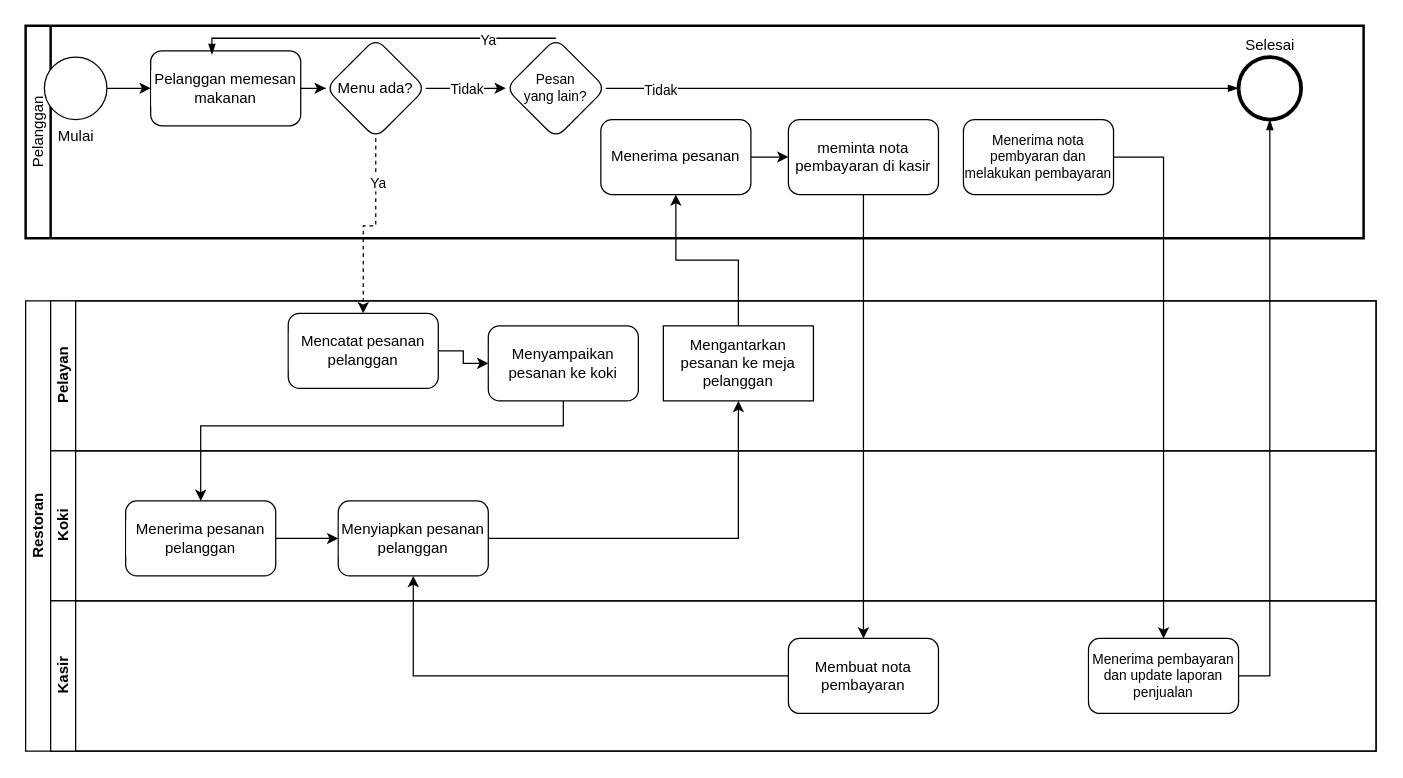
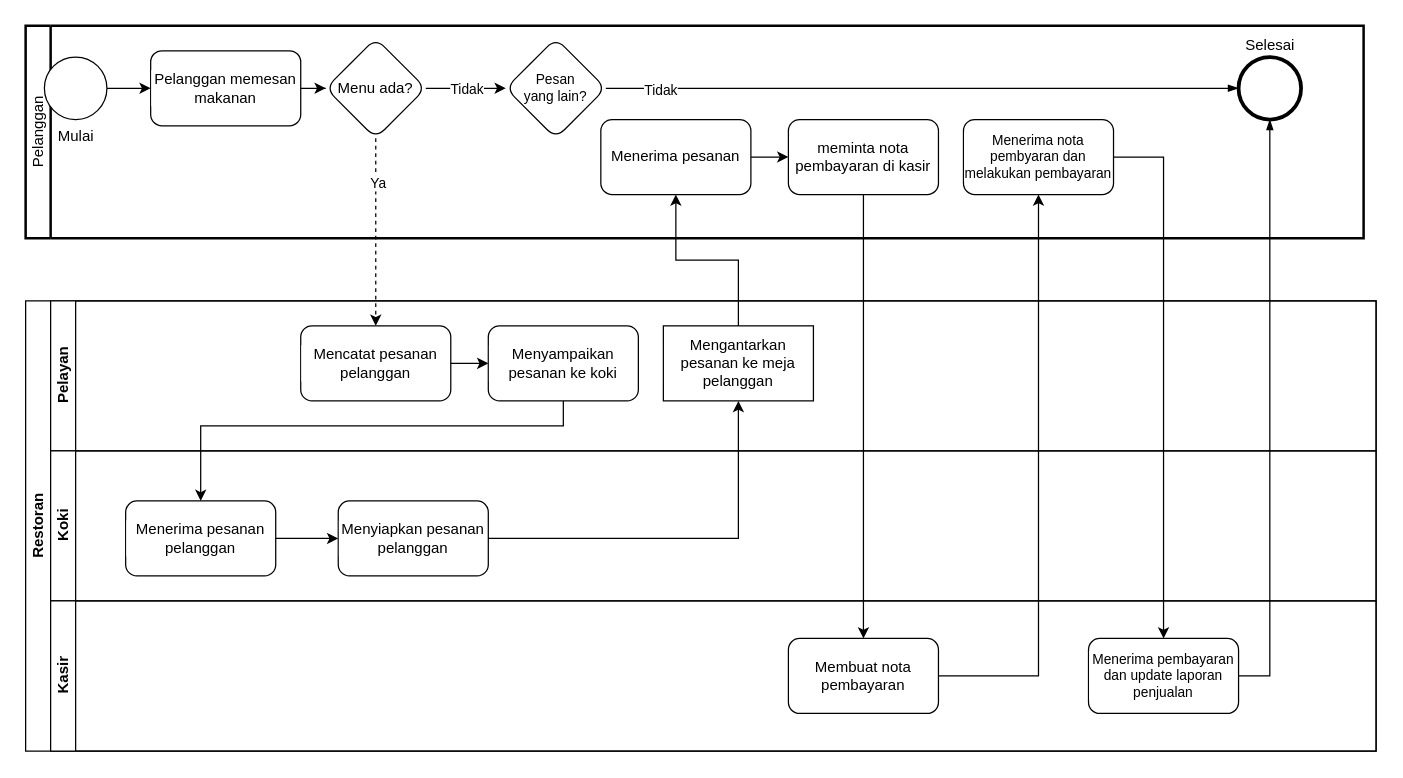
  <mxCell id="0" />
  <mxCell id="1" parent="0" />
  <mxCell id="2" value="Pelanggan" style="swimlane;html=1;startSize=20;fontStyle=0;collapsible=0;horizontal=0;swimlaneLine=1;swimlaneFillColor=#ffffff;strokeWidth=2;whiteSpace=wrap;" vertex="1" parent="1"><mxGeometry x="20" y="20" width="1070" height="170" as="geometry" /></mxCell>
  <mxCell id="3" value="" style="edgeStyle=orthogonalEdgeStyle;rounded=0;orthogonalLoop=1;jettySize=auto;html=1;" edge="1" parent="2" source="4" target="6"><mxGeometry relative="1" as="geometry" /></mxCell>
  <mxCell id="4" value="Mulai" style="points=[[0.145,0.145,0],[0.5,0,0],[0.855,0.145,0],[1,0.5,0],[0.855,0.855,0],[0.5,1,0],[0.145,0.855,0],[0,0.5,0]];shape=mxgraph.bpmn.event;html=1;verticalLabelPosition=bottom;labelBackgroundColor=#ffffff;verticalAlign=top;align=center;perimeter=ellipsePerimeter;outlineConnect=0;aspect=fixed;outline=standard;symbol=general;" vertex="1" parent="2"><mxGeometry x="15" y="25" width="50" height="50" as="geometry" /></mxCell>
  <mxCell id="5" value="" style="edgeStyle=orthogonalEdgeStyle;rounded=0;orthogonalLoop=1;jettySize=auto;html=1;" edge="1" parent="2" source="6" target="9"><mxGeometry relative="1" as="geometry" /></mxCell>
  <mxCell id="6" value="Pelanggan memesan makanan" style="rounded=1;whiteSpace=wrap;html=1;verticalAlign=middle;labelBackgroundColor=#ffffff;labelPosition=center;verticalLabelPosition=middle;align=center;" vertex="1" parent="2"><mxGeometry x="100" y="20" width="120" height="60" as="geometry" /></mxCell>
  <mxCell id="7" value="" style="edgeStyle=orthogonalEdgeStyle;rounded=0;orthogonalLoop=1;jettySize=auto;html=1;" edge="1" parent="2" source="9" target="10"><mxGeometry relative="1" as="geometry" /></mxCell>
  <mxCell id="8" value="Tidak" style="edgeLabel;html=1;align=center;verticalAlign=middle;resizable=0;points=[];" vertex="1" connectable="0" parent="7"><mxGeometry relative="1" as="geometry"><mxPoint as="offset" /></mxGeometry></mxCell>
  <mxCell id="9" value="Menu ada?" style="rhombus;whiteSpace=wrap;html=1;rounded=1;labelBackgroundColor=#ffffff;" vertex="1" parent="2"><mxGeometry x="240" y="10" width="80" height="80" as="geometry" /></mxCell>
  <mxCell id="10" value="Pesan &lt;br style=&quot;font-size: 11px;&quot;&gt;yang lain?" style="rhombus;whiteSpace=wrap;html=1;rounded=1;labelBackgroundColor=#ffffff;fontSize=11;" vertex="1" parent="2"><mxGeometry x="384" y="10" width="80" height="80" as="geometry" /></mxCell>
- <mxCell id="11" value="" style="edgeStyle=elbowEdgeStyle;fontSize=12;html=1;endArrow=blockThin;endFill=1;rounded=0;exitX=0.5;exitY=0;exitDx=0;exitDy=0;entryX=0.408;entryY=0.05;entryDx=0;entryDy=0;entryPerimeter=0;" edge="1" parent="2" source="10" target="6"><mxGeometry width="160" relative="1" as="geometry"><mxPoint x="300" y="220" as="sourcePoint" /><mxPoint x="160" y="10" as="targetPoint" /><Array as="points"><mxPoint x="149" y="10" /></Array></mxGeometry></mxCell>
- <mxCell id="12" value="Ya" style="edgeLabel;html=1;align=center;verticalAlign=middle;resizable=0;points=[];" vertex="1" connectable="0" parent="11"><mxGeometry x="-0.618" y="1" relative="1" as="geometry"><mxPoint as="offset" /></mxGeometry></mxCell>
  <mxCell id="13" value="" style="edgeStyle=orthogonalEdgeStyle;rounded=0;orthogonalLoop=1;jettySize=auto;html=1;" edge="1" parent="2" source="14" target="15"><mxGeometry relative="1" as="geometry" /></mxCell>
  <mxCell id="14" value="Menerima pesanan" style="rounded=1;whiteSpace=wrap;html=1;labelBackgroundColor=#ffffff;" vertex="1" parent="2"><mxGeometry x="460" y="75" width="120" height="60" as="geometry" /></mxCell>
  <mxCell id="15" value="meminta nota pembayaran di kasir" style="rounded=1;whiteSpace=wrap;html=1;labelBackgroundColor=#ffffff;" vertex="1" parent="2"><mxGeometry x="610" y="75" width="120" height="60" as="geometry" /></mxCell>
  <mxCell id="16" value="Menerima nota pembyaran dan melakukan pembayaran" style="rounded=1;whiteSpace=wrap;html=1;labelBackgroundColor=#ffffff;fontSize=11;" vertex="1" parent="2"><mxGeometry x="750" y="75" width="120" height="60" as="geometry" /></mxCell>
  <mxCell id="17" value="Selesai" style="points=[[0.145,0.145,0],[0.5,0,0],[0.855,0.145,0],[1,0.5,0],[0.855,0.855,0],[0.5,1,0],[0.145,0.855,0],[0,0.5,0]];shape=mxgraph.bpmn.event;html=1;verticalLabelPosition=top;labelBackgroundColor=#ffffff;verticalAlign=bottom;align=center;perimeter=ellipsePerimeter;outlineConnect=0;aspect=fixed;outline=end;symbol=terminate2;labelPosition=center;" vertex="1" parent="2"><mxGeometry x="970" y="25" width="50" height="50" as="geometry" /></mxCell>
  <mxCell id="18" value="" style="edgeStyle=elbowEdgeStyle;fontSize=12;html=1;endArrow=blockThin;endFill=1;rounded=0;exitX=1;exitY=0.5;exitDx=0;exitDy=0;entryX=0;entryY=0.5;entryDx=0;entryDy=0;entryPerimeter=0;" edge="1" parent="2" source="10" target="17"><mxGeometry width="160" relative="1" as="geometry"><mxPoint x="740" y="210" as="sourcePoint" /><mxPoint x="900" y="210" as="targetPoint" /></mxGeometry></mxCell>
  <mxCell id="19" value="Tidak" style="edgeLabel;html=1;align=center;verticalAlign=middle;resizable=0;points=[];" vertex="1" connectable="0" parent="18"><mxGeometry x="-0.83" y="-1" relative="1" as="geometry"><mxPoint as="offset" /></mxGeometry></mxCell>
  <mxCell id="20" value="Restoran" style="swimlane;html=1;childLayout=stackLayout;resizeParent=1;resizeParentMax=0;horizontal=0;startSize=20;horizontalStack=0;whiteSpace=wrap;" vertex="1" parent="1"><mxGeometry x="20" y="240" width="1080" height="360" as="geometry" /></mxCell>
  <mxCell id="21" value="Pelayan" style="swimlane;html=1;startSize=20;horizontal=0;" vertex="1" parent="20"><mxGeometry x="20" width="1060" height="120" as="geometry" /></mxCell>
  <mxCell id="22" value="" style="edgeStyle=orthogonalEdgeStyle;rounded=0;orthogonalLoop=1;jettySize=auto;html=1;" edge="1" parent="21" source="23" target="24"><mxGeometry relative="1" as="geometry" /></mxCell>
- <mxCell id="23" value="Mencatat pesanan pelanggan" style="rounded=1;whiteSpace=wrap;html=1;labelBackgroundColor=#ffffff;" vertex="1" parent="21"><mxGeometry x="190" y="10" width="120" height="60" as="geometry" /></mxCell>
+ <mxCell id="23" value="Mencatat pesanan pelanggan" style="rounded=1;whiteSpace=wrap;html=1;labelBackgroundColor=#ffffff;" vertex="1" parent="21"><mxGeometry x="200" y="20" width="120" height="60" as="geometry" /></mxCell>
  <mxCell id="24" value="Menyampaikan pesanan ke koki" style="rounded=1;whiteSpace=wrap;html=1;labelBackgroundColor=#ffffff;" vertex="1" parent="21"><mxGeometry x="350" y="20" width="120" height="60" as="geometry" /></mxCell>
  <mxCell id="25" value="Mengantarkan pesanan ke meja pelanggan" style="whiteSpace=wrap;html=1;labelBackgroundColor=#ffffff;rounded=0;" vertex="1" parent="21"><mxGeometry x="490" y="20" width="120" height="60" as="geometry" /></mxCell>
  <mxCell id="26" value="Koki" style="swimlane;html=1;startSize=20;horizontal=0;" vertex="1" parent="20"><mxGeometry x="20" y="120" width="1060" height="120" as="geometry" /></mxCell>
  <mxCell id="27" value="" style="edgeStyle=orthogonalEdgeStyle;rounded=0;orthogonalLoop=1;jettySize=auto;html=1;" edge="1" parent="26" source="28" target="29"><mxGeometry relative="1" as="geometry" /></mxCell>
  <mxCell id="28" value="Menerima pesanan pelanggan" style="rounded=1;whiteSpace=wrap;html=1;labelBackgroundColor=#ffffff;" vertex="1" parent="26"><mxGeometry x="60" y="40" width="120" height="60" as="geometry" /></mxCell>
  <mxCell id="29" value="Menyiapkan pesanan pelanggan" style="rounded=1;whiteSpace=wrap;html=1;labelBackgroundColor=#ffffff;" vertex="1" parent="26"><mxGeometry x="230" y="40" width="120" height="60" as="geometry" /></mxCell>
  <mxCell id="30" value="Kasir" style="swimlane;html=1;startSize=20;horizontal=0;" vertex="1" parent="20"><mxGeometry x="20" y="240" width="1060" height="120" as="geometry" /></mxCell>
  <mxCell id="31" value="Membuat nota pembayaran" style="rounded=1;whiteSpace=wrap;html=1;labelBackgroundColor=#ffffff;" vertex="1" parent="30"><mxGeometry x="590" y="30" width="120" height="60" as="geometry" /></mxCell>
  <mxCell id="32" value="Menerima pembayaran dan update laporan penjualan" style="rounded=1;whiteSpace=wrap;html=1;labelBackgroundColor=#ffffff;fontSize=11;" vertex="1" parent="30"><mxGeometry x="830" y="30" width="120" height="60" as="geometry" /></mxCell>
  <mxCell id="33" value="" style="edgeStyle=orthogonalEdgeStyle;rounded=0;orthogonalLoop=1;jettySize=auto;html=1;" edge="1" parent="20" source="24" target="28"><mxGeometry relative="1" as="geometry"><Array as="points"><mxPoint x="430" y="100" /><mxPoint x="140" y="100" /></Array></mxGeometry></mxCell>
  <mxCell id="34" value="" style="edgeStyle=orthogonalEdgeStyle;rounded=0;orthogonalLoop=1;jettySize=auto;html=1;" edge="1" parent="20" source="29" target="25"><mxGeometry relative="1" as="geometry" /></mxCell>
  <mxCell id="35" value="" style="edgeStyle=orthogonalEdgeStyle;rounded=0;orthogonalLoop=1;jettySize=auto;html=1;dashed=1;" edge="1" parent="1" source="9" target="23"><mxGeometry relative="1" as="geometry" /></mxCell>
  <mxCell id="36" value="Ya" style="edgeLabel;html=1;align=center;verticalAlign=middle;resizable=0;points=[];" vertex="1" connectable="0" parent="35"><mxGeometry x="-0.533" y="1" relative="1" as="geometry"><mxPoint as="offset" /></mxGeometry></mxCell>
  <mxCell id="37" value="" style="edgeStyle=orthogonalEdgeStyle;rounded=0;orthogonalLoop=1;jettySize=auto;html=1;" edge="1" parent="1" source="25" target="14"><mxGeometry relative="1" as="geometry" /></mxCell>
  <mxCell id="38" value="" style="edgeStyle=orthogonalEdgeStyle;rounded=0;orthogonalLoop=1;jettySize=auto;html=1;" edge="1" parent="1" source="15" target="31"><mxGeometry relative="1" as="geometry" /></mxCell>
- <mxCell id="39" value="" style="edgeStyle=orthogonalEdgeStyle;rounded=0;orthogonalLoop=1;jettySize=auto;html=1;" edge="1" parent="1" source="31" target="29"><mxGeometry relative="1" as="geometry" /></mxCell>
+ <mxCell id="39" value="" style="edgeStyle=orthogonalEdgeStyle;rounded=0;orthogonalLoop=1;jettySize=auto;html=1;" edge="1" parent="1" source="31" target="16"><mxGeometry relative="1" as="geometry" /></mxCell>
  <mxCell id="40" value="" style="edgeStyle=orthogonalEdgeStyle;rounded=0;orthogonalLoop=1;jettySize=auto;html=1;exitX=1;exitY=0.5;exitDx=0;exitDy=0;" edge="1" parent="1" source="16" target="32"><mxGeometry relative="1" as="geometry" /></mxCell>
  <mxCell id="41" value="" style="edgeStyle=elbowEdgeStyle;fontSize=12;html=1;endArrow=blockThin;endFill=1;rounded=0;exitX=1;exitY=0.5;exitDx=0;exitDy=0;entryX=0.5;entryY=1;entryDx=0;entryDy=0;entryPerimeter=0;" edge="1" parent="1" source="32" target="17"><mxGeometry width="160" relative="1" as="geometry"><mxPoint x="760" y="530" as="sourcePoint" /><mxPoint x="920" y="530" as="targetPoint" /><Array as="points"><mxPoint x="1015" y="320" /></Array></mxGeometry></mxCell>
